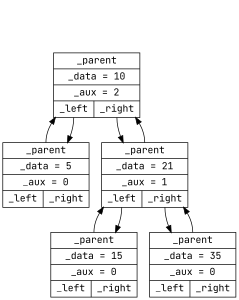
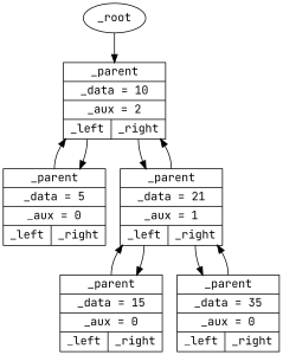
  digraph {
    fontname="JetBrains Mono"
    node [fontname="JetBrains Mono" shape=record]
    edge [fontname="JetBrains Mono" tailport="parent:n"]
+   n1 [label=_root shape=""]
    n2 [label="{<parent> _parent | _data = 10 | _aux = 2 | { <left> _left | <right> _right } }"]
    n3 [label="{<parent> _parent | _data = 5 | _aux = 0 | { <left> _left | <right> _right } }"]
    n4 [label="{<parent> _parent | _data = 21 | _aux = 1 | { <left> _left | <right> _right } }"]
    n5 [label="{<parent> _parent | _data = 15 | _aux = 0 | { <left> _left | <right> _right } }"]
    n6 [label="{<parent> _parent | _data = 35 | _aux = 0 | { <left> _left | <right> _right } }"]
+   n1 -> n2 [tailport=""]
    n2 -> n3 [tailport="left:s"]
    n2 -> n4 [tailport="right:s"]
    n3 -> n2
    n4 -> n2
    n4 -> n5 [tailport="left:s"]
    n4 -> n6 [tailport="right:s"]
    n5 -> n4
    n6 -> n4
  }
